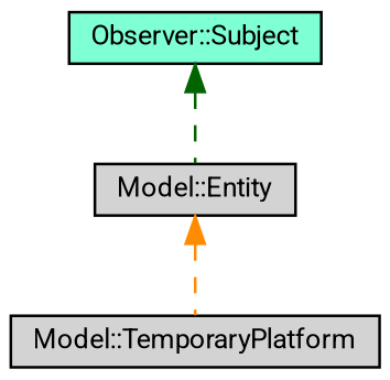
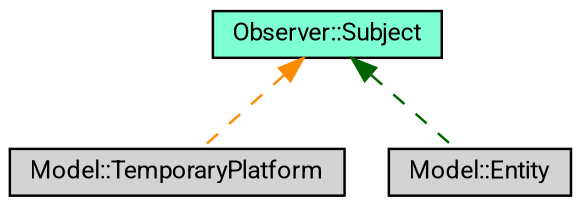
  digraph {
    fontname=Roboto
    node [color=black fillcolor=lightgrey fontname=Roboto fontsize=10 shape=record style=filled]
    edge [dir=back fontname=Roboto fontsize=10 labelfontname=Helvetica labelfontsize=10 style=dashed]
    n1 [fontcolor=black height=0.2 label="Model::TemporaryPlatform" width=0.4]
    n2 [height=0.2 label="Model::Entity" width=0.4]
    n3 [fillcolor=aquamarine height=0.2 label="Observer::Subject" width=0.4]
-   n2 -> n1 [color=darkorange]
+   n3 -> n1 [color=darkorange]
    n3 -> n2 [color=darkgreen]
  }
